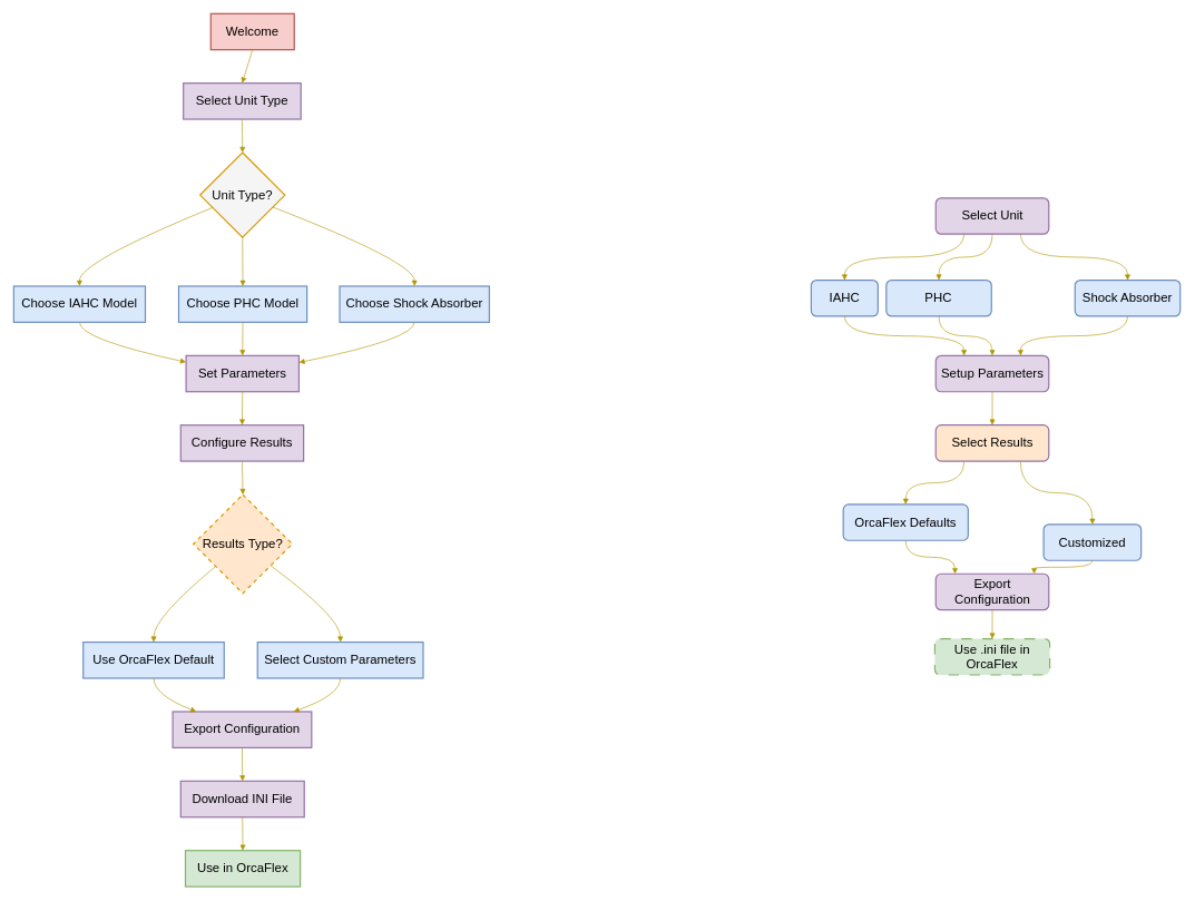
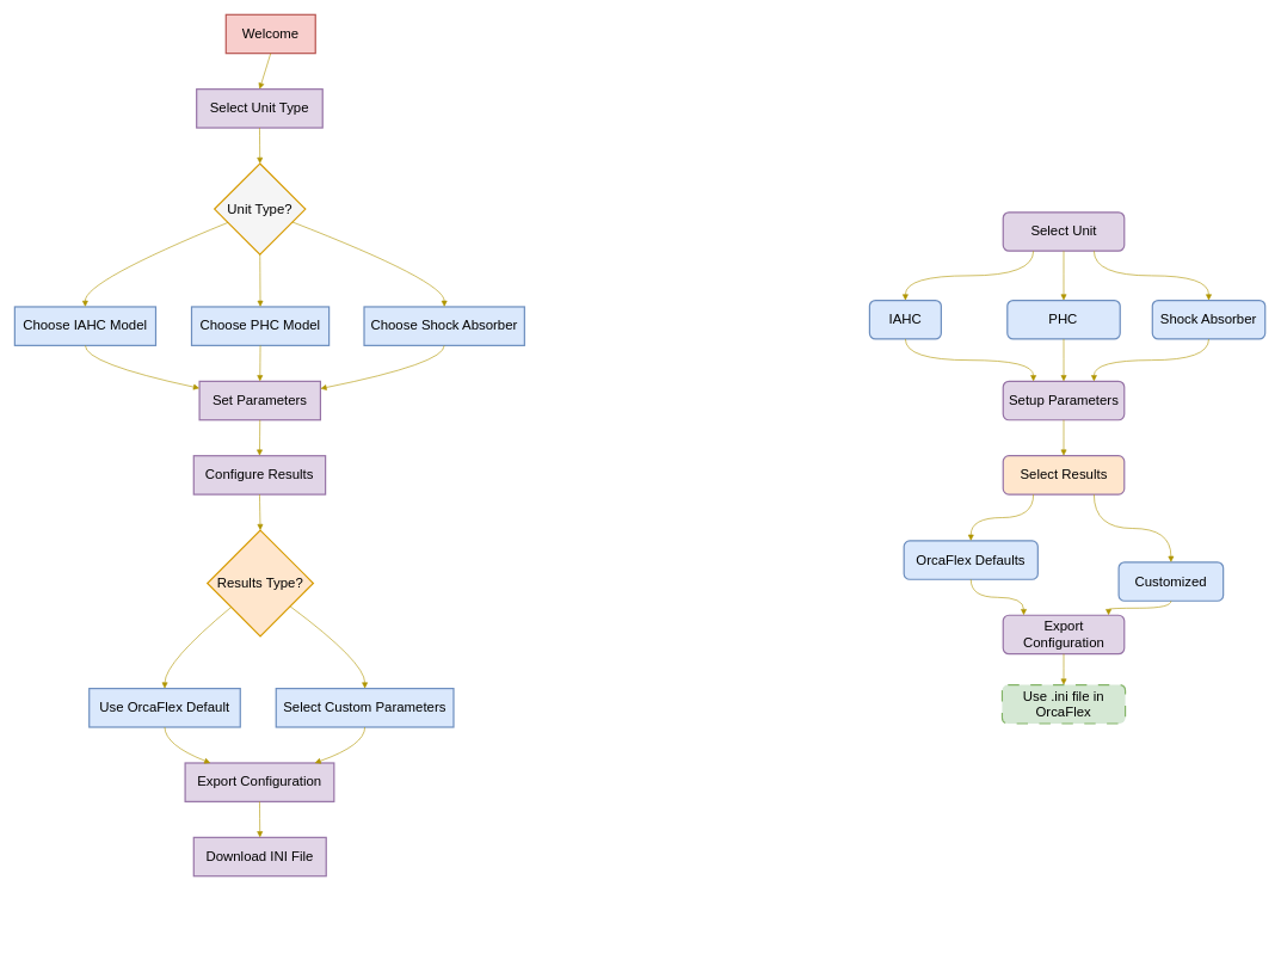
  <mxCell id="0" />
  <mxCell id="1" parent="0" />
  <mxCell id="2" value="Welcome" style="whiteSpace=wrap;strokeWidth=2;fontSize=19;fillColor=#f8cecc;strokeColor=#b85450;" parent="1" vertex="1"><mxGeometry x="315" y="20" width="125" height="54" as="geometry" /></mxCell>
  <mxCell id="3" value="Select Unit Type" style="whiteSpace=wrap;strokeWidth=2;fontSize=19;fillColor=#e1d5e7;strokeColor=#9673a6;" parent="1" vertex="1"><mxGeometry x="274" y="124" width="176" height="54" as="geometry" /></mxCell>
  <mxCell id="4" value="Unit Type?" style="rhombus;strokeWidth=2;whiteSpace=wrap;fontSize=19;fillColor=#f5f5f5;strokeColor=#d79b00;" parent="1" vertex="1"><mxGeometry x="299" y="228" width="127" height="127" as="geometry" /></mxCell>
  <mxCell id="5" value="Choose IAHC Model" style="whiteSpace=wrap;strokeWidth=2;fontSize=19;fillColor=#dae8fc;strokeColor=#6c8ebf;" parent="1" vertex="1"><mxGeometry x="20" y="428" width="197" height="54" as="geometry" /></mxCell>
  <mxCell id="6" value="Choose PHC Model" style="whiteSpace=wrap;strokeWidth=2;fontSize=19;fillColor=#dae8fc;strokeColor=#6c8ebf;" parent="1" vertex="1"><mxGeometry x="267" y="428" width="192" height="54" as="geometry" /></mxCell>
  <mxCell id="7" value="Choose Shock Absorber" style="whiteSpace=wrap;strokeWidth=2;fontSize=19;fillColor=#dae8fc;strokeColor=#6c8ebf;" parent="1" vertex="1"><mxGeometry x="508" y="428" width="224" height="54" as="geometry" /></mxCell>
  <mxCell id="8" value="Set Parameters" style="whiteSpace=wrap;strokeWidth=2;fontSize=19;fillColor=#e1d5e7;strokeColor=#9673a6;" parent="1" vertex="1"><mxGeometry x="278" y="532" width="169" height="54" as="geometry" /></mxCell>
  <mxCell id="9" value="Configure Results" style="whiteSpace=wrap;strokeWidth=2;fontSize=19;fillColor=#e1d5e7;strokeColor=#9673a6;" parent="1" vertex="1"><mxGeometry x="270" y="636" width="184" height="54" as="geometry" /></mxCell>
- <mxCell id="10" value="Results Type?" style="rhombus;strokeWidth=2;whiteSpace=wrap;fontSize=19;fillColor=#ffe6cc;strokeColor=#d79b00;dashed=1;" parent="1" vertex="1"><mxGeometry x="289" y="740" width="148" height="148" as="geometry" /></mxCell>
+ <mxCell id="10" value="Results Type?" style="rhombus;strokeWidth=2;whiteSpace=wrap;fontSize=19;fillColor=#ffe6cc;strokeColor=#d79b00;" parent="1" vertex="1"><mxGeometry x="289" y="740" width="148" height="148" as="geometry" /></mxCell>
  <mxCell id="11" value="Use OrcaFlex Default" style="whiteSpace=wrap;strokeWidth=2;fontSize=19;fillColor=#dae8fc;strokeColor=#6c8ebf;" parent="1" vertex="1"><mxGeometry x="124" y="961" width="211" height="54" as="geometry" /></mxCell>
  <mxCell id="12" value="Select Custom Parameters" style="whiteSpace=wrap;strokeWidth=2;fontSize=19;fillColor=#dae8fc;strokeColor=#6c8ebf;" parent="1" vertex="1"><mxGeometry x="385" y="961" width="248" height="54" as="geometry" /></mxCell>
  <mxCell id="13" value="Export Configuration" style="whiteSpace=wrap;strokeWidth=2;fontSize=19;fillColor=#e1d5e7;strokeColor=#9673a6;" parent="1" vertex="1"><mxGeometry x="258" y="1065" width="208" height="54" as="geometry" /></mxCell>
  <mxCell id="14" value="Download INI File" style="whiteSpace=wrap;strokeWidth=2;fontSize=19;fillColor=#e1d5e7;strokeColor=#9673a6;" parent="1" vertex="1"><mxGeometry x="270" y="1169" width="185" height="54" as="geometry" /></mxCell>
- <mxCell id="15" value="Use in OrcaFlex" style="whiteSpace=wrap;strokeWidth=2;fontSize=19;fillColor=#d5e8d4;strokeColor=#82b366;" parent="1" vertex="1"><mxGeometry x="277" y="1273" width="172" height="54" as="geometry" /></mxCell>
  <mxCell id="16" value="" style="curved=1;startArrow=none;endArrow=block;exitX=0.5;exitY=1;entryX=0.5;entryY=0;rounded=0;fontSize=19;fillColor=#e3c800;strokeColor=#B09500;" parent="1" source="2" target="3" edge="1"><mxGeometry relative="1" as="geometry"><Array as="points" /></mxGeometry></mxCell>
  <mxCell id="17" value="" style="curved=1;startArrow=none;endArrow=block;exitX=0.5;exitY=1;entryX=0.5;entryY=0;rounded=0;fontSize=19;strokeColor=#B09500;align=center;verticalAlign=middle;fontFamily=Helvetica;fontColor=default;labelBackgroundColor=default;fillColor=#e3c800;" parent="1" source="3" target="4" edge="1"><mxGeometry relative="1" as="geometry"><Array as="points" /></mxGeometry></mxCell>
  <mxCell id="18" value="" style="curved=1;startArrow=none;endArrow=block;exitX=0;exitY=0.71;entryX=0.5;entryY=0.01;rounded=0;fontSize=19;strokeColor=#B09500;align=center;verticalAlign=middle;fontFamily=Helvetica;fontColor=default;labelBackgroundColor=default;fillColor=#e3c800;" parent="1" source="4" target="5" edge="1"><mxGeometry relative="1" as="geometry"><Array as="points"><mxPoint x="118" y="392" /></Array></mxGeometry></mxCell>
  <mxCell id="19" value="" style="curved=1;startArrow=none;endArrow=block;exitX=0.5;exitY=1;entryX=0.5;entryY=0.01;rounded=0;fontSize=19;strokeColor=#B09500;align=center;verticalAlign=middle;fontFamily=Helvetica;fontColor=default;labelBackgroundColor=default;fillColor=#e3c800;" parent="1" source="4" target="6" edge="1"><mxGeometry relative="1" as="geometry"><Array as="points" /></mxGeometry></mxCell>
  <mxCell id="20" value="" style="curved=1;startArrow=none;endArrow=block;exitX=1;exitY=0.7;entryX=0.5;entryY=0.01;rounded=0;fontSize=19;strokeColor=#B09500;align=center;verticalAlign=middle;fontFamily=Helvetica;fontColor=default;labelBackgroundColor=default;fillColor=#e3c800;" parent="1" source="4" target="7" edge="1"><mxGeometry relative="1" as="geometry"><Array as="points"><mxPoint x="620" y="392" /></Array></mxGeometry></mxCell>
  <mxCell id="21" value="" style="curved=1;startArrow=none;endArrow=block;exitX=0.5;exitY=1.01;entryX=0;entryY=0.18;rounded=0;fontSize=19;strokeColor=#B09500;align=center;verticalAlign=middle;fontFamily=Helvetica;fontColor=default;labelBackgroundColor=default;fillColor=#e3c800;" parent="1" source="5" target="8" edge="1"><mxGeometry relative="1" as="geometry"><Array as="points"><mxPoint x="118" y="507" /></Array></mxGeometry></mxCell>
  <mxCell id="22" value="" style="curved=1;startArrow=none;endArrow=block;exitX=0.5;exitY=1.01;entryX=0.5;entryY=0.01;rounded=0;fontSize=19;strokeColor=#B09500;align=center;verticalAlign=middle;fontFamily=Helvetica;fontColor=default;labelBackgroundColor=default;fillColor=#e3c800;" parent="1" source="6" target="8" edge="1"><mxGeometry relative="1" as="geometry"><Array as="points" /></mxGeometry></mxCell>
  <mxCell id="23" value="" style="curved=1;startArrow=none;endArrow=block;exitX=0.5;exitY=1.01;entryX=1;entryY=0.19;rounded=0;fontSize=19;strokeColor=#B09500;align=center;verticalAlign=middle;fontFamily=Helvetica;fontColor=default;labelBackgroundColor=default;fillColor=#e3c800;" parent="1" source="7" target="8" edge="1"><mxGeometry relative="1" as="geometry"><Array as="points"><mxPoint x="620" y="507" /></Array></mxGeometry></mxCell>
  <mxCell id="24" value="" style="curved=1;startArrow=none;endArrow=block;exitX=0.5;exitY=1.01;entryX=0.5;entryY=0.01;rounded=0;fontSize=19;strokeColor=#B09500;align=center;verticalAlign=middle;fontFamily=Helvetica;fontColor=default;labelBackgroundColor=default;fillColor=#e3c800;" parent="1" source="8" target="9" edge="1"><mxGeometry relative="1" as="geometry"><Array as="points" /></mxGeometry></mxCell>
  <mxCell id="25" value="" style="curved=1;startArrow=none;endArrow=block;exitX=0.5;exitY=1.01;entryX=0.5;entryY=0;rounded=0;fontSize=19;strokeColor=#B09500;align=center;verticalAlign=middle;fontFamily=Helvetica;fontColor=default;labelBackgroundColor=default;fillColor=#e3c800;" parent="1" source="9" target="10" edge="1"><mxGeometry relative="1" as="geometry"><Array as="points" /></mxGeometry></mxCell>
  <mxCell id="26" value="" style="curved=1;startArrow=none;endArrow=block;exitX=0;exitY=0.91;entryX=0.5;entryY=0;rounded=0;fontSize=19;strokeColor=#B09500;align=center;verticalAlign=middle;fontFamily=Helvetica;fontColor=default;labelBackgroundColor=default;fillColor=#e3c800;" parent="1" source="10" target="11" edge="1"><mxGeometry relative="1" as="geometry"><Array as="points"><mxPoint x="230" y="924" /></Array></mxGeometry></mxCell>
  <mxCell id="27" value="" style="curved=1;startArrow=none;endArrow=block;exitX=0.99;exitY=0.88;entryX=0.5;entryY=0;rounded=0;fontSize=19;strokeColor=#B09500;align=center;verticalAlign=middle;fontFamily=Helvetica;fontColor=default;labelBackgroundColor=default;fillColor=#e3c800;" parent="1" source="10" target="12" edge="1"><mxGeometry relative="1" as="geometry"><Array as="points"><mxPoint x="509" y="924" /></Array></mxGeometry></mxCell>
  <mxCell id="28" value="" style="curved=1;startArrow=none;endArrow=block;exitX=0.5;exitY=1;entryX=0.17;entryY=0;rounded=0;fontSize=19;strokeColor=#B09500;align=center;verticalAlign=middle;fontFamily=Helvetica;fontColor=default;labelBackgroundColor=default;fillColor=#e3c800;" parent="1" source="11" target="13" edge="1"><mxGeometry relative="1" as="geometry"><Array as="points"><mxPoint x="230" y="1040" /></Array></mxGeometry></mxCell>
  <mxCell id="29" value="" style="curved=1;startArrow=none;endArrow=block;exitX=0.5;exitY=1;entryX=0.87;entryY=0;rounded=0;fontSize=19;strokeColor=#B09500;align=center;verticalAlign=middle;fontFamily=Helvetica;fontColor=default;labelBackgroundColor=default;fillColor=#e3c800;" parent="1" source="12" target="13" edge="1"><mxGeometry relative="1" as="geometry"><Array as="points"><mxPoint x="509" y="1040" /></Array></mxGeometry></mxCell>
  <mxCell id="30" value="" style="curved=1;startArrow=none;endArrow=block;exitX=0.5;exitY=1;entryX=0.5;entryY=0;rounded=0;fontSize=19;strokeColor=#B09500;align=center;verticalAlign=middle;fontFamily=Helvetica;fontColor=default;labelBackgroundColor=default;fillColor=#e3c800;" parent="1" source="13" target="14" edge="1"><mxGeometry relative="1" as="geometry"><Array as="points" /></mxGeometry></mxCell>
- <mxCell id="31" value="" style="curved=1;startArrow=none;endArrow=block;exitX=0.5;exitY=1;entryX=0.5;entryY=0;rounded=0;fontSize=19;strokeColor=#B09500;align=center;verticalAlign=middle;fontFamily=Helvetica;fontColor=default;labelBackgroundColor=default;fillColor=#e3c800;" parent="1" source="14" target="15" edge="1"><mxGeometry relative="1" as="geometry"><Array as="points" /></mxGeometry></mxCell>
  <mxCell id="32" value="Select Unit" style="whiteSpace=wrap;strokeWidth=2;fontSize=19;fillColor=#e1d5e7;strokeColor=#9673a6;rounded=1;" vertex="1" parent="1"><mxGeometry x="1400.5" y="296" width="169.291" height="54" as="geometry" /></mxCell>
  <mxCell id="33" value="IAHC" style="whiteSpace=wrap;strokeWidth=2;fontSize=19;fillColor=#dae8fc;strokeColor=#6c8ebf;rounded=1;" vertex="1" parent="1"><mxGeometry x="1214" y="419" width="100" height="54" as="geometry" /></mxCell>
- <mxCell id="34" value="PHC" style="whiteSpace=wrap;strokeWidth=2;fontSize=19;fillColor=#dae8fc;strokeColor=#6c8ebf;rounded=1;" vertex="1" parent="1"><mxGeometry x="1326.41" y="419" width="157.48" height="54" as="geometry" /></mxCell>
+ <mxCell id="34" value="PHC" style="whiteSpace=wrap;strokeWidth=2;fontSize=19;fillColor=#dae8fc;strokeColor=#6c8ebf;rounded=1;" vertex="1" parent="1"><mxGeometry x="1406.41" y="419" width="157.48" height="54" as="geometry" /></mxCell>
  <mxCell id="35" value="Shock Absorber" style="whiteSpace=wrap;strokeWidth=2;fontSize=19;fillColor=#dae8fc;strokeColor=#6c8ebf;rounded=1;" vertex="1" parent="1"><mxGeometry x="1609" y="419" width="157.48" height="54" as="geometry" /></mxCell>
  <mxCell id="36" value="Setup Parameters" style="whiteSpace=wrap;strokeWidth=2;fontSize=19;fillColor=#e1d5e7;strokeColor=#9673a6;rounded=1;" vertex="1" parent="1"><mxGeometry x="1400.5" y="532" width="169.291" height="54" as="geometry" /></mxCell>
  <mxCell id="37" value="Select Results" style="whiteSpace=wrap;strokeWidth=2;fontSize=19;fillColor=#ffe6cc;strokeColor=#9673a6;rounded=1;" vertex="1" parent="1"><mxGeometry x="1400.5" y="636" width="169.291" height="54" as="geometry" /></mxCell>
  <mxCell id="38" value="OrcaFlex Defaults" style="whiteSpace=wrap;strokeWidth=2;fontSize=19;fillColor=#dae8fc;strokeColor=#6c8ebf;rounded=1;" vertex="1" parent="1"><mxGeometry x="1262" y="754.68" width="187" height="54" as="geometry" /></mxCell>
  <mxCell id="39" value="Customized" style="whiteSpace=wrap;strokeWidth=2;fontSize=19;fillColor=#dae8fc;strokeColor=#6c8ebf;rounded=1;" vertex="1" parent="1"><mxGeometry x="1562" y="784.68" width="146" height="54" as="geometry" /></mxCell>
  <mxCell id="40" value="Export Configuration" style="whiteSpace=wrap;strokeWidth=2;fontSize=19;fillColor=#e1d5e7;strokeColor=#9673a6;rounded=1;" vertex="1" parent="1"><mxGeometry x="1400.5" y="858.68" width="169.291" height="54" as="geometry" /></mxCell>
  <mxCell id="41" value="Use .ini file in OrcaFlex" style="whiteSpace=wrap;strokeWidth=1.968;fontSize=19;fillColor=#d5e8d4;strokeColor=#82b366;rounded=1;dashed=1;dashPattern=8 8;" vertex="1" parent="1"><mxGeometry x="1399.15" y="956" width="172" height="54" as="geometry" /></mxCell>
  <mxCell id="42" value="" style="curved=1;startArrow=none;endArrow=block;exitX=0.25;exitY=1;entryX=0.5;entryY=0.01;rounded=0;fontSize=19;strokeColor=#B09500;align=center;verticalAlign=middle;fontFamily=Helvetica;fontColor=default;labelBackgroundColor=default;fillColor=#e3c800;exitDx=0;exitDy=0;edgeStyle=orthogonalEdgeStyle;" edge="1" source="32" target="33" parent="1"><mxGeometry relative="1" as="geometry"><mxPoint x="1443.782" y="310.282" as="sourcePoint" /></mxGeometry></mxCell>
  <mxCell id="43" value="" style="curved=1;startArrow=none;endArrow=block;exitX=0.5;exitY=1;entryX=0.5;entryY=0.01;rounded=0;fontSize=19;strokeColor=#B09500;align=center;verticalAlign=middle;fontFamily=Helvetica;fontColor=default;labelBackgroundColor=default;fillColor=#e3c800;exitDx=0;exitDy=0;edgeStyle=orthogonalEdgeStyle;" edge="1" source="32" target="34" parent="1"><mxGeometry relative="1" as="geometry"><mxPoint x="1488.5" y="355" as="sourcePoint" /></mxGeometry></mxCell>
  <mxCell id="44" value="" style="curved=1;startArrow=none;endArrow=block;exitX=0.75;exitY=1;entryX=0.5;entryY=0.01;rounded=0;fontSize=19;strokeColor=#B09500;align=center;verticalAlign=middle;fontFamily=Helvetica;fontColor=default;labelBackgroundColor=default;fillColor=#e3c800;exitDx=0;exitDy=0;edgeStyle=orthogonalEdgeStyle;" edge="1" source="32" target="35" parent="1"><mxGeometry relative="1" as="geometry"><mxPoint x="1533.857" y="309.643" as="sourcePoint" /></mxGeometry></mxCell>
  <mxCell id="45" value="" style="curved=1;startArrow=none;endArrow=block;exitX=0.5;exitY=1.01;entryX=0.25;entryY=0;rounded=0;fontSize=19;strokeColor=#B09500;align=center;verticalAlign=middle;fontFamily=Helvetica;fontColor=default;labelBackgroundColor=default;fillColor=#e3c800;edgeStyle=orthogonalEdgeStyle;entryDx=0;entryDy=0;" edge="1" source="33" target="36" parent="1"><mxGeometry relative="1" as="geometry" /></mxCell>
  <mxCell id="46" value="" style="curved=1;startArrow=none;endArrow=block;exitX=0.5;exitY=1.01;entryX=0.5;entryY=0.01;rounded=0;fontSize=19;strokeColor=#B09500;align=center;verticalAlign=middle;fontFamily=Helvetica;fontColor=default;labelBackgroundColor=default;fillColor=#e3c800;edgeStyle=orthogonalEdgeStyle;" edge="1" source="34" target="36" parent="1"><mxGeometry relative="1" as="geometry" /></mxCell>
  <mxCell id="47" value="" style="curved=1;startArrow=none;endArrow=block;exitX=0.5;exitY=1.01;entryX=0.75;entryY=0;rounded=0;fontSize=19;strokeColor=#B09500;align=center;verticalAlign=middle;fontFamily=Helvetica;fontColor=default;labelBackgroundColor=default;fillColor=#e3c800;edgeStyle=orthogonalEdgeStyle;entryDx=0;entryDy=0;" edge="1" source="35" target="36" parent="1"><mxGeometry relative="1" as="geometry" /></mxCell>
  <mxCell id="48" value="" style="curved=1;startArrow=none;endArrow=block;exitX=0.5;exitY=1.01;entryX=0.5;entryY=0.01;rounded=0;fontSize=19;strokeColor=#B09500;align=center;verticalAlign=middle;fontFamily=Helvetica;fontColor=default;labelBackgroundColor=default;fillColor=#e3c800;" edge="1" source="36" target="37" parent="1"><mxGeometry relative="1" as="geometry"><Array as="points" /></mxGeometry></mxCell>
  <mxCell id="49" value="" style="curved=1;startArrow=none;endArrow=block;exitX=0.25;exitY=1;entryX=0.5;entryY=0;rounded=0;fontSize=19;strokeColor=#B09500;align=center;verticalAlign=middle;fontFamily=Helvetica;fontColor=default;labelBackgroundColor=default;fillColor=#e3c800;exitDx=0;exitDy=0;edgeStyle=orthogonalEdgeStyle;" edge="1" source="37" target="38" parent="1"><mxGeometry relative="1" as="geometry"><mxPoint x="1448.341" y="641.021" as="sourcePoint" /></mxGeometry></mxCell>
  <mxCell id="50" value="" style="curved=1;startArrow=none;endArrow=block;exitX=0.75;exitY=1;entryX=0.5;entryY=0;rounded=0;fontSize=19;strokeColor=#B09500;align=center;verticalAlign=middle;fontFamily=Helvetica;fontColor=default;labelBackgroundColor=default;fillColor=#e3c800;exitDx=0;exitDy=0;edgeStyle=orthogonalEdgeStyle;" edge="1" source="37" target="39" parent="1"><mxGeometry relative="1" as="geometry"><mxPoint x="1530.678" y="640.002" as="sourcePoint" /></mxGeometry></mxCell>
  <mxCell id="51" value="" style="curved=1;startArrow=none;endArrow=block;exitX=0.5;exitY=1;entryX=0.17;entryY=0;rounded=0;fontSize=19;strokeColor=#B09500;align=center;verticalAlign=middle;fontFamily=Helvetica;fontColor=default;labelBackgroundColor=default;fillColor=#e3c800;edgeStyle=orthogonalEdgeStyle;" edge="1" source="38" target="40" parent="1"><mxGeometry relative="1" as="geometry" /></mxCell>
  <mxCell id="52" value="" style="curved=1;startArrow=none;endArrow=block;exitX=0.5;exitY=1;entryX=0.87;entryY=0;rounded=0;fontSize=19;strokeColor=#B09500;align=center;verticalAlign=middle;fontFamily=Helvetica;fontColor=default;labelBackgroundColor=default;fillColor=#e3c800;edgeStyle=orthogonalEdgeStyle;" edge="1" source="39" target="40" parent="1"><mxGeometry relative="1" as="geometry" /></mxCell>
  <mxCell id="53" value="" style="curved=1;startArrow=none;endArrow=block;exitX=0.5;exitY=1;rounded=0;fontSize=19;strokeColor=#B09500;align=center;verticalAlign=middle;fontFamily=Helvetica;fontColor=default;labelBackgroundColor=default;fillColor=#e3c800;" edge="1" source="40" target="41" parent="1"><mxGeometry relative="1" as="geometry"><Array as="points" /><mxPoint x="1488.5" y="962.68" as="targetPoint" /></mxGeometry></mxCell>
